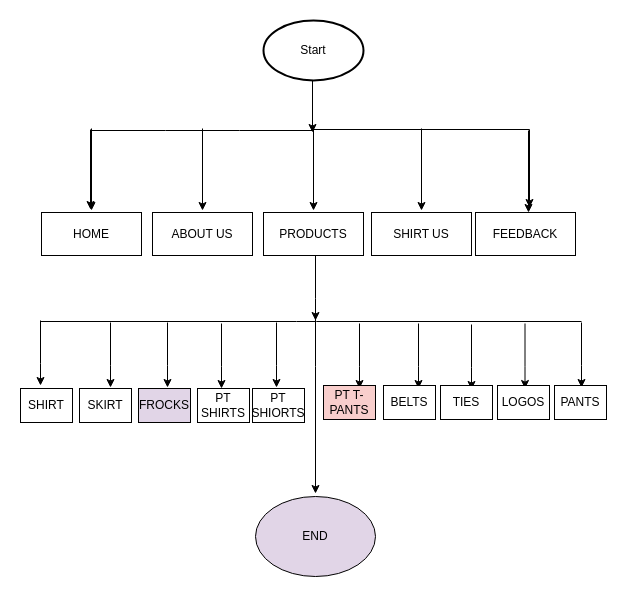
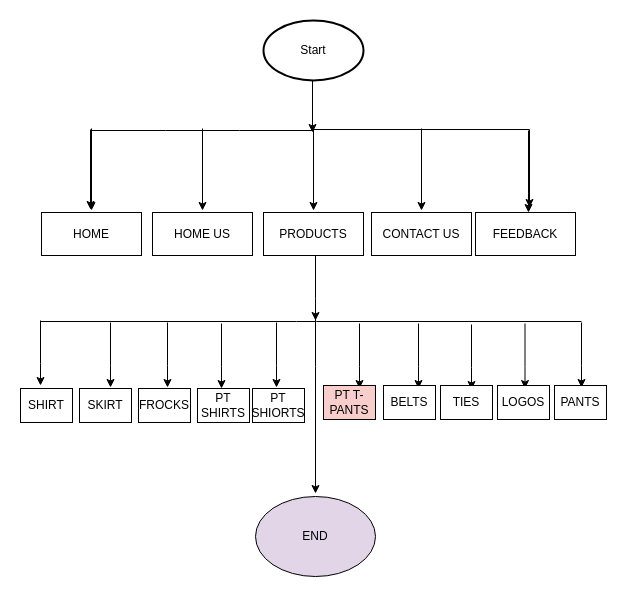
  <mxCell id="0" />
  <mxCell id="1" parent="0" />
  <mxCell id="2" value="Start" style="strokeWidth=2;html=1;shape=mxgraph.flowchart.start_1;whiteSpace=wrap;" parent="1" vertex="1"><mxGeometry x="263" y="20" width="100" height="60" as="geometry" /></mxCell>
  <mxCell id="3" value="" style="endArrow=classic;html=1;edgeStyle=orthogonalEdgeStyle;" parent="1" edge="1"><mxGeometry width="50" height="50" relative="1" as="geometry"><mxPoint x="312" y="80" as="sourcePoint" /><mxPoint x="312" y="132" as="targetPoint" /></mxGeometry></mxCell>
  <mxCell id="4" value="" style="endArrow=classic;html=1;" parent="1" edge="1"><mxGeometry width="50" height="50" relative="1" as="geometry"><mxPoint x="90" y="129" as="sourcePoint" /><mxPoint x="90" y="209" as="targetPoint" /></mxGeometry></mxCell>
  <mxCell id="5" value="" style="endArrow=classic;html=1;" parent="1" edge="1"><mxGeometry width="50" height="50" relative="1" as="geometry"><mxPoint x="529" y="129" as="sourcePoint" /><mxPoint x="529" y="207" as="targetPoint" /></mxGeometry></mxCell>
  <mxCell id="6" value="" style="endArrow=none;html=1;" parent="1" edge="1"><mxGeometry width="50" height="50" relative="1" as="geometry"><mxPoint x="313" y="129" as="sourcePoint" /><mxPoint x="387" y="129" as="targetPoint" /></mxGeometry></mxCell>
  <mxCell id="7" value="" style="endArrow=none;html=1;" parent="1" edge="1"><mxGeometry width="50" height="50" relative="1" as="geometry"><mxPoint x="239" y="130" as="sourcePoint" /><mxPoint x="313" y="130" as="targetPoint" /></mxGeometry></mxCell>
  <mxCell id="8" value="" style="endArrow=none;html=1;" edge="1" parent="1"><mxGeometry width="50" height="50" relative="1" as="geometry"><mxPoint x="165" y="130" as="sourcePoint" /><mxPoint x="239" y="130" as="targetPoint" /></mxGeometry></mxCell>
  <mxCell id="9" value="" style="endArrow=none;html=1;" edge="1" parent="1"><mxGeometry width="50" height="50" relative="1" as="geometry"><mxPoint x="384" y="129" as="sourcePoint" /><mxPoint x="458" y="129" as="targetPoint" /></mxGeometry></mxCell>
  <mxCell id="10" value="" style="endArrow=classic;html=1;" edge="1" parent="1"><mxGeometry width="50" height="50" relative="1" as="geometry"><mxPoint x="313" y="128" as="sourcePoint" /><mxPoint x="313" y="210" as="targetPoint" /></mxGeometry></mxCell>
  <mxCell id="11" value="" style="endArrow=none;html=1;" edge="1" parent="1"><mxGeometry width="50" height="50" relative="1" as="geometry"><mxPoint x="91" y="130" as="sourcePoint" /><mxPoint x="165" y="130" as="targetPoint" /></mxGeometry></mxCell>
  <mxCell id="12" value="" style="endArrow=none;html=1;" edge="1" parent="1"><mxGeometry width="50" height="50" relative="1" as="geometry"><mxPoint x="455" y="129" as="sourcePoint" /><mxPoint x="529" y="129" as="targetPoint" /></mxGeometry></mxCell>
  <mxCell id="13" value="PRODUCTS" style="rounded=0;whiteSpace=wrap;html=1;" vertex="1" parent="1"><mxGeometry x="263" y="212" width="100" height="43" as="geometry" /></mxCell>
- <mxCell id="14" value="SHIRT US" style="rounded=0;whiteSpace=wrap;html=1;" vertex="1" parent="1"><mxGeometry x="371" y="212" width="100" height="43" as="geometry" /></mxCell>
+ <mxCell id="14" value="CONTACT US" style="rounded=0;whiteSpace=wrap;html=1;" vertex="1" parent="1"><mxGeometry x="371" y="212" width="100" height="43" as="geometry" /></mxCell>
  <mxCell id="15" value="" style="endArrow=classic;html=1;" edge="1" parent="1"><mxGeometry width="50" height="50" relative="1" as="geometry"><mxPoint x="421" y="128" as="sourcePoint" /><mxPoint x="421" y="210" as="targetPoint" /></mxGeometry></mxCell>
  <mxCell id="16" value="FEEDBACK" style="rounded=0;whiteSpace=wrap;html=1;" vertex="1" parent="1"><mxGeometry x="475" y="212" width="100" height="43" as="geometry" /></mxCell>
  <mxCell id="17" value="" style="endArrow=classic;html=1;" edge="1" parent="1"><mxGeometry width="50" height="50" relative="1" as="geometry"><mxPoint x="528" y="130" as="sourcePoint" /><mxPoint x="528" y="212" as="targetPoint" /></mxGeometry></mxCell>
- <mxCell id="18" value="ABOUT US" style="rounded=0;whiteSpace=wrap;html=1;" vertex="1" parent="1"><mxGeometry x="152" y="212" width="100" height="43" as="geometry" /></mxCell>
+ <mxCell id="18" value="HOME US" style="rounded=0;whiteSpace=wrap;html=1;" vertex="1" parent="1"><mxGeometry x="152" y="212" width="100" height="43" as="geometry" /></mxCell>
  <mxCell id="19" value="" style="endArrow=classic;html=1;" edge="1" parent="1"><mxGeometry width="50" height="50" relative="1" as="geometry"><mxPoint x="202" y="128" as="sourcePoint" /><mxPoint x="202" y="210" as="targetPoint" /></mxGeometry></mxCell>
  <mxCell id="20" value="HOME" style="rounded=0;whiteSpace=wrap;html=1;" vertex="1" parent="1"><mxGeometry x="41" y="212" width="100" height="43" as="geometry" /></mxCell>
  <mxCell id="21" value="" style="endArrow=classic;html=1;" edge="1" parent="1"><mxGeometry width="50" height="50" relative="1" as="geometry"><mxPoint x="91" y="128" as="sourcePoint" /><mxPoint x="91" y="210" as="targetPoint" /></mxGeometry></mxCell>
  <mxCell id="22" style="edgeStyle=orthogonalEdgeStyle;rounded=0;orthogonalLoop=1;jettySize=auto;html=1;" edge="1" parent="1"><mxGeometry relative="1" as="geometry"><mxPoint x="315" y="320" as="targetPoint" /><mxPoint x="315" y="255" as="sourcePoint" /><Array as="points"><mxPoint x="315" y="298" /><mxPoint x="315" y="298" /></Array></mxGeometry></mxCell>
  <mxCell id="23" value="" style="endArrow=none;html=1;" edge="1" parent="1"><mxGeometry width="50" height="50" relative="1" as="geometry"><mxPoint x="40" y="321" as="sourcePoint" /><mxPoint x="581" y="321" as="targetPoint" /><Array as="points"><mxPoint x="306" y="321" /></Array></mxGeometry></mxCell>
  <mxCell id="24" style="edgeStyle=orthogonalEdgeStyle;rounded=0;orthogonalLoop=1;jettySize=auto;html=1;" edge="1" parent="1"><mxGeometry relative="1" as="geometry"><mxPoint x="276" y="387" as="targetPoint" /><mxPoint x="276" y="322" as="sourcePoint" /><Array as="points"><mxPoint x="276" y="365" /><mxPoint x="276" y="365" /></Array></mxGeometry></mxCell>
  <mxCell id="25" style="edgeStyle=orthogonalEdgeStyle;rounded=0;orthogonalLoop=1;jettySize=auto;html=1;" edge="1" parent="1"><mxGeometry relative="1" as="geometry"><mxPoint x="221" y="388" as="targetPoint" /><mxPoint x="221" y="323" as="sourcePoint" /><Array as="points"><mxPoint x="221" y="366" /><mxPoint x="221" y="366" /></Array></mxGeometry></mxCell>
  <mxCell id="26" style="edgeStyle=orthogonalEdgeStyle;rounded=0;orthogonalLoop=1;jettySize=auto;html=1;" edge="1" parent="1"><mxGeometry relative="1" as="geometry"><mxPoint x="167" y="387" as="targetPoint" /><mxPoint x="167" y="322" as="sourcePoint" /><Array as="points"><mxPoint x="167" y="365" /><mxPoint x="167" y="365" /></Array></mxGeometry></mxCell>
  <mxCell id="27" style="edgeStyle=orthogonalEdgeStyle;rounded=0;orthogonalLoop=1;jettySize=auto;html=1;" edge="1" parent="1"><mxGeometry relative="1" as="geometry"><mxPoint x="110" y="387" as="targetPoint" /><mxPoint x="110" y="322" as="sourcePoint" /><Array as="points"><mxPoint x="110" y="365" /><mxPoint x="110" y="365" /></Array></mxGeometry></mxCell>
  <mxCell id="28" style="edgeStyle=orthogonalEdgeStyle;rounded=0;orthogonalLoop=1;jettySize=auto;html=1;" edge="1" parent="1"><mxGeometry relative="1" as="geometry"><mxPoint x="40" y="385" as="targetPoint" /><mxPoint x="40" y="320" as="sourcePoint" /><Array as="points"><mxPoint x="40" y="363" /><mxPoint x="40" y="363" /></Array></mxGeometry></mxCell>
  <mxCell id="29" style="edgeStyle=orthogonalEdgeStyle;rounded=0;orthogonalLoop=1;jettySize=auto;html=1;" edge="1" parent="1"><mxGeometry relative="1" as="geometry"><mxPoint x="581" y="387" as="targetPoint" /><mxPoint x="581" y="322" as="sourcePoint" /><Array as="points"><mxPoint x="581" y="365" /><mxPoint x="581" y="365" /></Array></mxGeometry></mxCell>
  <mxCell id="30" style="edgeStyle=orthogonalEdgeStyle;rounded=0;orthogonalLoop=1;jettySize=auto;html=1;" edge="1" parent="1"><mxGeometry relative="1" as="geometry"><mxPoint x="359" y="388" as="targetPoint" /><mxPoint x="359" y="323" as="sourcePoint" /><Array as="points"><mxPoint x="359" y="366" /><mxPoint x="359" y="366" /></Array></mxGeometry></mxCell>
  <mxCell id="31" style="edgeStyle=orthogonalEdgeStyle;rounded=0;orthogonalLoop=1;jettySize=auto;html=1;" edge="1" parent="1"><mxGeometry relative="1" as="geometry"><mxPoint x="418" y="388" as="targetPoint" /><mxPoint x="418" y="323" as="sourcePoint" /><Array as="points"><mxPoint x="418" y="366" /><mxPoint x="418" y="366" /></Array></mxGeometry></mxCell>
  <mxCell id="32" style="edgeStyle=orthogonalEdgeStyle;rounded=0;orthogonalLoop=1;jettySize=auto;html=1;" edge="1" parent="1"><mxGeometry relative="1" as="geometry"><mxPoint x="471" y="389" as="targetPoint" /><mxPoint x="471" y="324" as="sourcePoint" /><Array as="points"><mxPoint x="471" y="367" /><mxPoint x="471" y="367" /></Array></mxGeometry></mxCell>
  <mxCell id="33" style="edgeStyle=orthogonalEdgeStyle;rounded=0;orthogonalLoop=1;jettySize=auto;html=1;" edge="1" parent="1"><mxGeometry relative="1" as="geometry"><mxPoint x="524.5" y="388" as="targetPoint" /><mxPoint x="524.5" y="323" as="sourcePoint" /><Array as="points"><mxPoint x="524.5" y="366" /><mxPoint x="524.5" y="366" /></Array></mxGeometry></mxCell>
  <mxCell id="34" value="PANTS" style="rounded=0;whiteSpace=wrap;html=1;" vertex="1" parent="1"><mxGeometry x="554" y="385" width="52" height="34" as="geometry" /></mxCell>
  <mxCell id="35" value="SHIRT" style="rounded=0;whiteSpace=wrap;html=1;" vertex="1" parent="1"><mxGeometry x="20" y="388" width="52" height="34" as="geometry" /></mxCell>
  <mxCell id="36" value="SKIRT" style="rounded=0;whiteSpace=wrap;html=1;" vertex="1" parent="1"><mxGeometry x="79" y="388" width="52" height="34" as="geometry" /></mxCell>
- <mxCell id="37" value="FROCKS" style="rounded=0;whiteSpace=wrap;html=1;fillColor=#e1d5e7;" vertex="1" parent="1"><mxGeometry x="138" y="388" width="52" height="34" as="geometry" /></mxCell>
+ <mxCell id="37" value="FROCKS" style="rounded=0;whiteSpace=wrap;html=1;" vertex="1" parent="1"><mxGeometry x="138" y="388" width="52" height="34" as="geometry" /></mxCell>
  <mxCell id="38" value="PT SHIRTS" style="rounded=0;whiteSpace=wrap;html=1;" vertex="1" parent="1"><mxGeometry x="197" y="388" width="52" height="34" as="geometry" /></mxCell>
  <mxCell id="39" value="PT SHIORTS" style="rounded=0;whiteSpace=wrap;html=1;" vertex="1" parent="1"><mxGeometry x="252" y="388" width="52" height="34" as="geometry" /></mxCell>
  <mxCell id="40" value="PT T-PANTS" style="rounded=0;whiteSpace=wrap;html=1;fillColor=#f8cecc;" vertex="1" parent="1"><mxGeometry x="323" y="385" width="52" height="34" as="geometry" /></mxCell>
  <mxCell id="41" value="BELTS" style="rounded=0;whiteSpace=wrap;html=1;" vertex="1" parent="1"><mxGeometry x="383" y="385" width="52" height="34" as="geometry" /></mxCell>
  <mxCell id="42" value="TIES" style="rounded=0;whiteSpace=wrap;html=1;" vertex="1" parent="1"><mxGeometry x="440" y="385" width="52" height="34" as="geometry" /></mxCell>
  <mxCell id="43" value="LOGOS" style="rounded=0;whiteSpace=wrap;html=1;" vertex="1" parent="1"><mxGeometry x="497" y="385" width="52" height="34" as="geometry" /></mxCell>
  <mxCell id="44" style="edgeStyle=orthogonalEdgeStyle;rounded=0;orthogonalLoop=1;jettySize=auto;html=1;" edge="1" parent="1"><mxGeometry relative="1" as="geometry"><mxPoint x="315" y="493" as="targetPoint" /><mxPoint x="315" y="318" as="sourcePoint" /><Array as="points"><mxPoint x="315" y="366" /><mxPoint x="315" y="366" /></Array></mxGeometry></mxCell>
  <mxCell id="45" value="END" style="ellipse;whiteSpace=wrap;html=1;fillColor=#e1d5e7;" vertex="1" parent="1"><mxGeometry x="255" y="496" width="120" height="80" as="geometry" /></mxCell>
